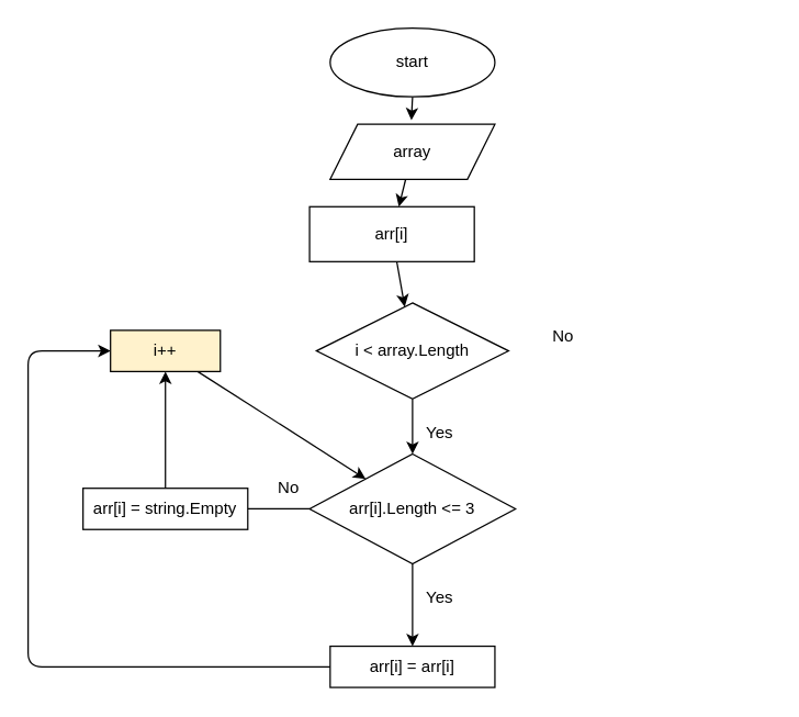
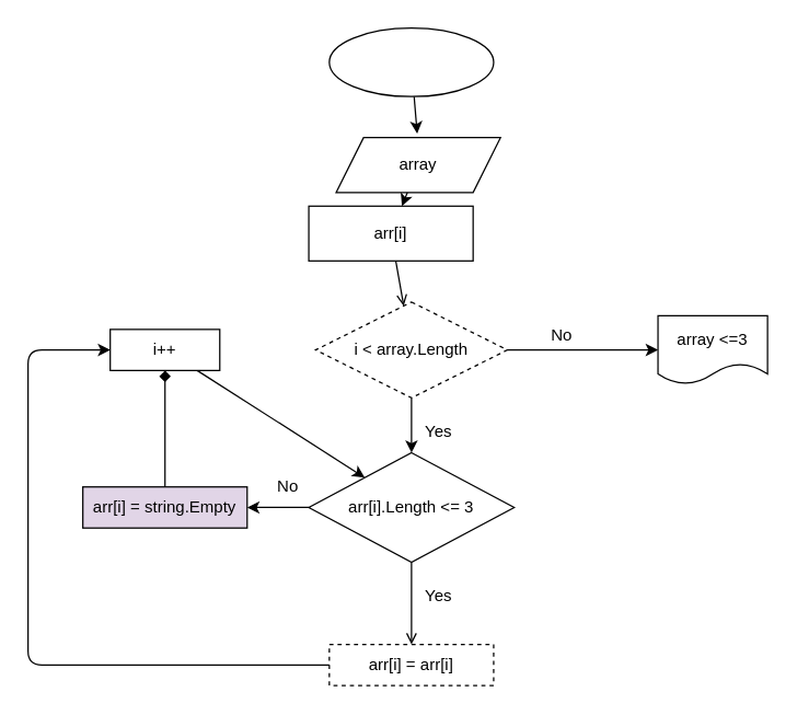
  <mxCell id="0" />
  <mxCell id="1" parent="0" />
  <mxCell id="2" value="" style="edgeStyle=none;html=1;entryX=0.493;entryY=-0.075;entryDx=0;entryDy=0;entryPerimeter=0;" edge="1" parent="1" source="3" target="5"><mxGeometry relative="1" as="geometry" /></mxCell>
  <mxCell id="3" value="" style="ellipse;whiteSpace=wrap;html=1;" parent="1" vertex="1"><mxGeometry x="240" y="20" width="120" height="50" as="geometry" /></mxCell>
  <mxCell id="4" value="" style="edgeStyle=none;html=1;" edge="1" parent="1" source="5" target="11"><mxGeometry relative="1" as="geometry" /></mxCell>
- <mxCell id="5" value="array" style="shape=parallelogram;perimeter=parallelogramPerimeter;whiteSpace=wrap;html=1;fixedSize=1;" parent="1" vertex="1"><mxGeometry x="240" y="90" width="120" height="40" as="geometry" /></mxCell>
+ <mxCell id="5" value="array" style="shape=parallelogram;perimeter=parallelogramPerimeter;whiteSpace=wrap;html=1;fixedSize=1;" parent="1" vertex="1"><mxGeometry x="245" y="100" width="120" height="40" as="geometry" /></mxCell>
  <mxCell id="6" value="" style="edgeStyle=none;html=1;" edge="1" parent="1" source="8"><mxGeometry relative="1" as="geometry"><mxPoint x="300" y="330" as="targetPoint" /><Array as="points"><mxPoint x="300" y="310" /></Array></mxGeometry></mxCell>
- <mxCell id="8" value="&lt;span&gt;i &amp;lt; array.Length&lt;/span&gt;" style="rhombus;whiteSpace=wrap;html=1;" parent="1" vertex="1"><mxGeometry x="230" y="220" width="140" height="70" as="geometry" /></mxCell>
- <mxCell id="9" value="start" style="text;html=1;strokeColor=none;fillColor=none;align=center;verticalAlign=middle;whiteSpace=wrap;rounded=0;" parent="1" vertex="1"><mxGeometry x="270" y="30" width="60" height="30" as="geometry" /></mxCell>
- <mxCell id="10" value="" style="edgeStyle=none;html=1;" edge="1" parent="1" source="11" target="8"><mxGeometry relative="1" as="geometry" /></mxCell>
+ <mxCell id="7" value="" style="edgeStyle=none;html=1;" edge="1" parent="1" source="8" target="17"><mxGeometry relative="1" as="geometry" /></mxCell>
+ <mxCell id="8" value="&lt;span&gt;i &amp;lt; array.Length&lt;/span&gt;" style="rhombus;whiteSpace=wrap;html=1;dashed=1;" parent="1" vertex="1"><mxGeometry x="230" y="220" width="140" height="70" as="geometry" /></mxCell>
+ <mxCell id="10" value="" style="edgeStyle=none;html=1;endArrow=open;" edge="1" parent="1" source="11" target="8"><mxGeometry relative="1" as="geometry" /></mxCell>
  <mxCell id="11" value="arr[i]" style="rounded=0;whiteSpace=wrap;html=1;" vertex="1" parent="1"><mxGeometry x="225" y="150" width="120" height="40" as="geometry" /></mxCell>
- <mxCell id="12" value="" style="edgeStyle=none;html=1;" edge="1" parent="1" source="14" target="15"><mxGeometry relative="1" as="geometry" /></mxCell>
- <mxCell id="13" value="" style="edgeStyle=none;html=1;endArrow=none;" edge="1" parent="1" source="14" target="21"><mxGeometry relative="1" as="geometry" /></mxCell>
+ <mxCell id="12" value="" style="edgeStyle=none;html=1;endArrow=open;" edge="1" parent="1" source="14" target="15"><mxGeometry relative="1" as="geometry" /></mxCell>
+ <mxCell id="13" value="" style="edgeStyle=none;html=1;" edge="1" parent="1" source="14" target="21"><mxGeometry relative="1" as="geometry" /></mxCell>
  <mxCell id="14" value="&lt;span&gt;arr[i].Length &amp;lt;= 3&lt;/span&gt;" style="rhombus;whiteSpace=wrap;html=1;" vertex="1" parent="1"><mxGeometry x="225" y="330" width="150" height="80" as="geometry" /></mxCell>
- <mxCell id="15" value="&lt;span&gt;arr[i] =&amp;nbsp;&lt;/span&gt;&lt;span&gt;arr[i]&lt;/span&gt;" style="rounded=0;whiteSpace=wrap;html=1;" vertex="1" parent="1"><mxGeometry x="240" y="470" width="120" height="30" as="geometry" /></mxCell>
+ <mxCell id="15" value="&lt;span&gt;arr[i] =&amp;nbsp;&lt;/span&gt;&lt;span&gt;arr[i]&lt;/span&gt;" style="rounded=0;whiteSpace=wrap;html=1;dashed=1;" vertex="1" parent="1"><mxGeometry x="240" y="470" width="120" height="30" as="geometry" /></mxCell>
  <mxCell id="16" value="Yes" style="text;html=1;strokeColor=none;fillColor=none;align=center;verticalAlign=middle;whiteSpace=wrap;rounded=0;" vertex="1" parent="1"><mxGeometry x="290" y="420" width="60" height="30" as="geometry" /></mxCell>
+ <mxCell id="17" value="array &amp;lt;=3" style="shape=document;whiteSpace=wrap;html=1;boundedLbl=1;" vertex="1" parent="1"><mxGeometry x="480" y="230" width="80" height="50" as="geometry" /></mxCell>
  <mxCell id="18" value="Yes" style="text;html=1;strokeColor=none;fillColor=none;align=center;verticalAlign=middle;whiteSpace=wrap;rounded=0;" vertex="1" parent="1"><mxGeometry x="290" y="300" width="60" height="30" as="geometry" /></mxCell>
  <mxCell id="19" value="No" style="text;html=1;strokeColor=none;fillColor=none;align=center;verticalAlign=middle;whiteSpace=wrap;rounded=0;" vertex="1" parent="1"><mxGeometry x="380" y="230" width="60" height="30" as="geometry" /></mxCell>
- <mxCell id="20" value="" style="edgeStyle=none;html=1;" edge="1" parent="1" source="21" target="25"><mxGeometry relative="1" as="geometry" /></mxCell>
- <mxCell id="21" value="arr[i] = string.Empty" style="rounded=0;whiteSpace=wrap;html=1;" vertex="1" parent="1"><mxGeometry x="60" y="355" width="120" height="30" as="geometry" /></mxCell>
+ <mxCell id="20" value="" style="edgeStyle=none;html=1;endArrow=diamond;" edge="1" parent="1" source="21" target="25"><mxGeometry relative="1" as="geometry" /></mxCell>
+ <mxCell id="21" value="arr[i] = string.Empty" style="rounded=0;whiteSpace=wrap;html=1;fillColor=#e1d5e7;" vertex="1" parent="1"><mxGeometry x="60" y="355" width="120" height="30" as="geometry" /></mxCell>
  <mxCell id="22" value="No" style="text;html=1;strokeColor=none;fillColor=none;align=center;verticalAlign=middle;whiteSpace=wrap;rounded=0;" vertex="1" parent="1"><mxGeometry x="180" y="340" width="60" height="30" as="geometry" /></mxCell>
  <mxCell id="23" value="" style="endArrow=classic;html=1;exitX=0;exitY=0.5;exitDx=0;exitDy=0;" edge="1" parent="1" source="15"><mxGeometry width="50" height="50" relative="1" as="geometry"><mxPoint x="80" y="485" as="sourcePoint" /><mxPoint x="80" y="255" as="targetPoint" /><Array as="points"><mxPoint x="20" y="485" /><mxPoint x="20" y="255" /></Array></mxGeometry></mxCell>
  <mxCell id="24" value="" style="edgeStyle=none;html=1;" edge="1" parent="1" source="25" target="14"><mxGeometry relative="1" as="geometry" /></mxCell>
- <mxCell id="25" value="i++" style="rounded=0;whiteSpace=wrap;html=1;fillColor=#fff2cc;" vertex="1" parent="1"><mxGeometry x="80" y="240" width="80" height="30" as="geometry" /></mxCell>
+ <mxCell id="25" value="i++" style="rounded=0;whiteSpace=wrap;html=1;" vertex="1" parent="1"><mxGeometry x="80" y="240" width="80" height="30" as="geometry" /></mxCell>
